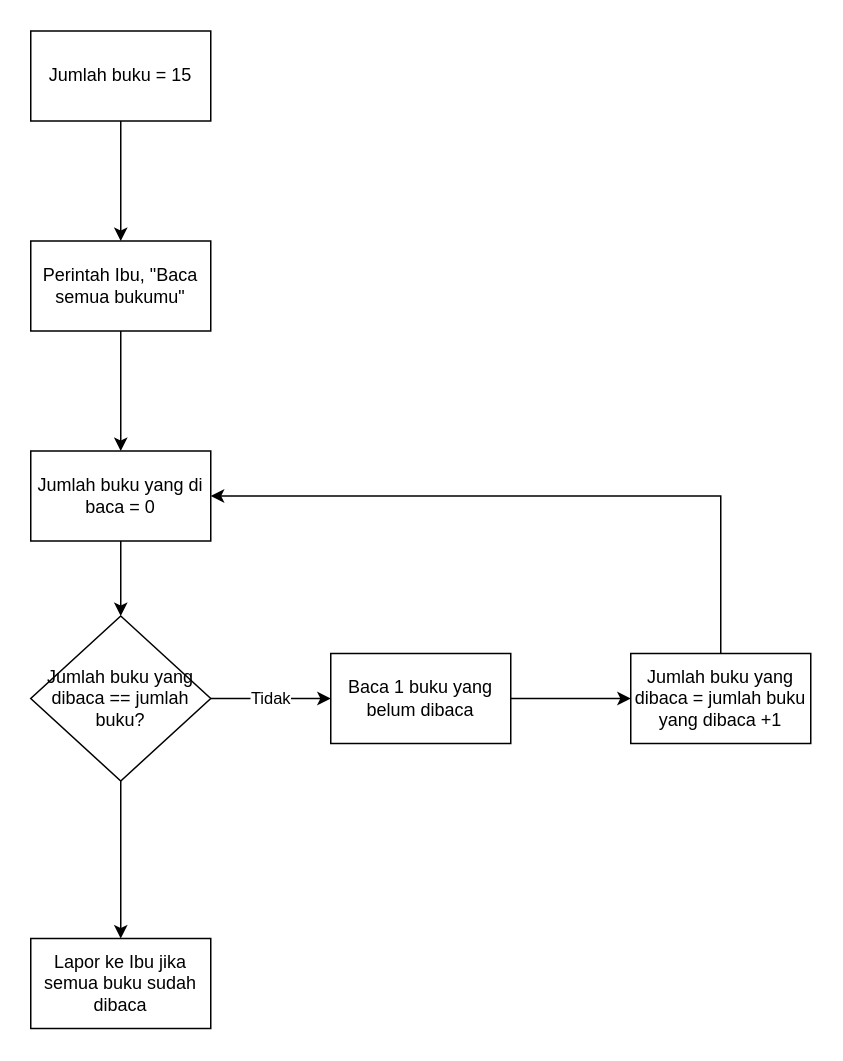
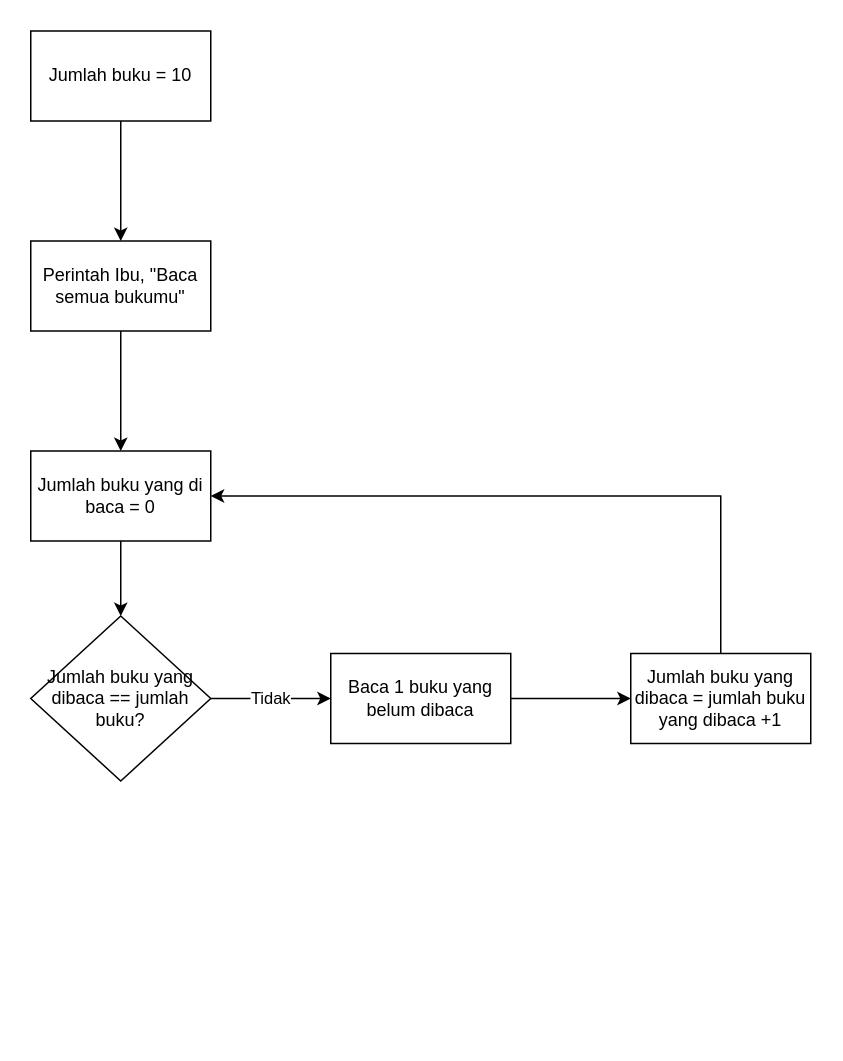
  <mxCell id="0" />
  <mxCell id="1" parent="0" />
  <mxCell id="2" value="" style="edgeStyle=orthogonalEdgeStyle;rounded=0;orthogonalLoop=1;jettySize=auto;html=1;" edge="1" parent="1" source="3" target="5"><mxGeometry relative="1" as="geometry" /></mxCell>
- <mxCell id="3" value="Jumlah buku = 15" style="rounded=0;whiteSpace=wrap;html=1;" vertex="1" parent="1"><mxGeometry x="20" y="20" width="120" height="60" as="geometry" /></mxCell>
+ <mxCell id="3" value="Jumlah buku = 10" style="rounded=0;whiteSpace=wrap;html=1;" vertex="1" parent="1"><mxGeometry x="20" y="20" width="120" height="60" as="geometry" /></mxCell>
  <mxCell id="4" value="" style="edgeStyle=orthogonalEdgeStyle;rounded=0;orthogonalLoop=1;jettySize=auto;html=1;" edge="1" parent="1" source="5" target="7"><mxGeometry relative="1" as="geometry" /></mxCell>
  <mxCell id="5" value="Perintah Ibu, &quot;Baca semua bukumu&quot;" style="whiteSpace=wrap;html=1;rounded=0;" vertex="1" parent="1"><mxGeometry x="20" y="160" width="120" height="60" as="geometry" /></mxCell>
  <mxCell id="6" value="" style="edgeStyle=orthogonalEdgeStyle;rounded=0;orthogonalLoop=1;jettySize=auto;html=1;" edge="1" parent="1" source="7" target="10"><mxGeometry relative="1" as="geometry" /></mxCell>
  <mxCell id="7" value="Jumlah buku yang di baca = 0" style="whiteSpace=wrap;html=1;rounded=0;" vertex="1" parent="1"><mxGeometry x="20" y="300" width="120" height="60" as="geometry" /></mxCell>
  <mxCell id="8" value="Tidak" style="edgeStyle=orthogonalEdgeStyle;rounded=0;orthogonalLoop=1;jettySize=auto;html=1;" edge="1" parent="1" source="10" target="12"><mxGeometry relative="1" as="geometry" /></mxCell>
- <mxCell id="9" value="" style="edgeStyle=orthogonalEdgeStyle;rounded=0;orthogonalLoop=1;jettySize=auto;html=1;" edge="1" parent="1" source="10" target="15"><mxGeometry relative="1" as="geometry" /></mxCell>
  <mxCell id="10" value="Jumlah buku yang dibaca == jumlah buku?" style="rhombus;whiteSpace=wrap;html=1;rounded=0;" vertex="1" parent="1"><mxGeometry x="20" y="410" width="120" height="110" as="geometry" /></mxCell>
  <mxCell id="11" value="" style="edgeStyle=orthogonalEdgeStyle;rounded=0;orthogonalLoop=1;jettySize=auto;html=1;" edge="1" parent="1" source="12" target="14"><mxGeometry relative="1" as="geometry" /></mxCell>
  <mxCell id="12" value="Baca 1 buku yang belum dibaca" style="whiteSpace=wrap;html=1;rounded=0;" vertex="1" parent="1"><mxGeometry x="220" y="435" width="120" height="60" as="geometry" /></mxCell>
  <mxCell id="13" style="edgeStyle=orthogonalEdgeStyle;rounded=0;orthogonalLoop=1;jettySize=auto;html=1;exitX=0.5;exitY=0;exitDx=0;exitDy=0;entryX=1;entryY=0.5;entryDx=0;entryDy=0;" edge="1" parent="1" source="14" target="7"><mxGeometry relative="1" as="geometry" /></mxCell>
  <mxCell id="14" value="Jumlah buku yang dibaca = jumlah buku yang dibaca +1" style="whiteSpace=wrap;html=1;rounded=0;" vertex="1" parent="1"><mxGeometry x="420" y="435" width="120" height="60" as="geometry" /></mxCell>
- <mxCell id="15" value="Lapor ke Ibu jika semua buku sudah dibaca" style="whiteSpace=wrap;html=1;rounded=0;" vertex="1" parent="1"><mxGeometry x="20" y="625" width="120" height="60" as="geometry" /></mxCell>
